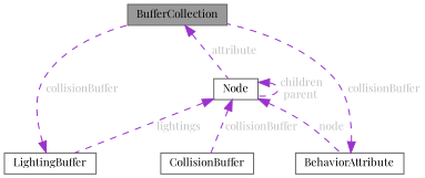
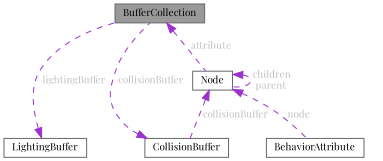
  digraph {
    fontname="Playfair Display"
    node [color=gray40 fillcolor=white fontname="Playfair Display" fontsize=10 shape=box style=filled]
    edge [color=darkorchid3 dir=back fontcolor=grey fontname="Playfair Display" fontsize=10 labelfontname=Helvetica labelfontsize=10 style=dashed]
    n1 [fillcolor=grey60 fontcolor=black height=0.2 label=BufferCollection width=0.4]
    n2 [height=0.2 label="Node" width=0.4]
    n3 [height=0.2 label=LightingBuffer width=0.4]
    n4 [height=0.2 label=BehaviorAttribute width=0.4]
    n5 [height=0.2 label=CollisionBuffer width=0.4]
    n1 -> n2 [label=" attribute"]
    n2 -> n2 [label=" children\nparent"]
-   n2 -> n3 [label=" lightings"]
    n2 -> n4 [label=" node"]
    n2 -> n5 [label=" collisionBuffer"]
-   n3 -> n1 [label=" collisionBuffer"]
-   n4 -> n1 [label=" collisionBuffer"]
+   n3 -> n1 [label=" lightingBuffer"]
+   n5 -> n1 [label=" collisionBuffer"]
  }
